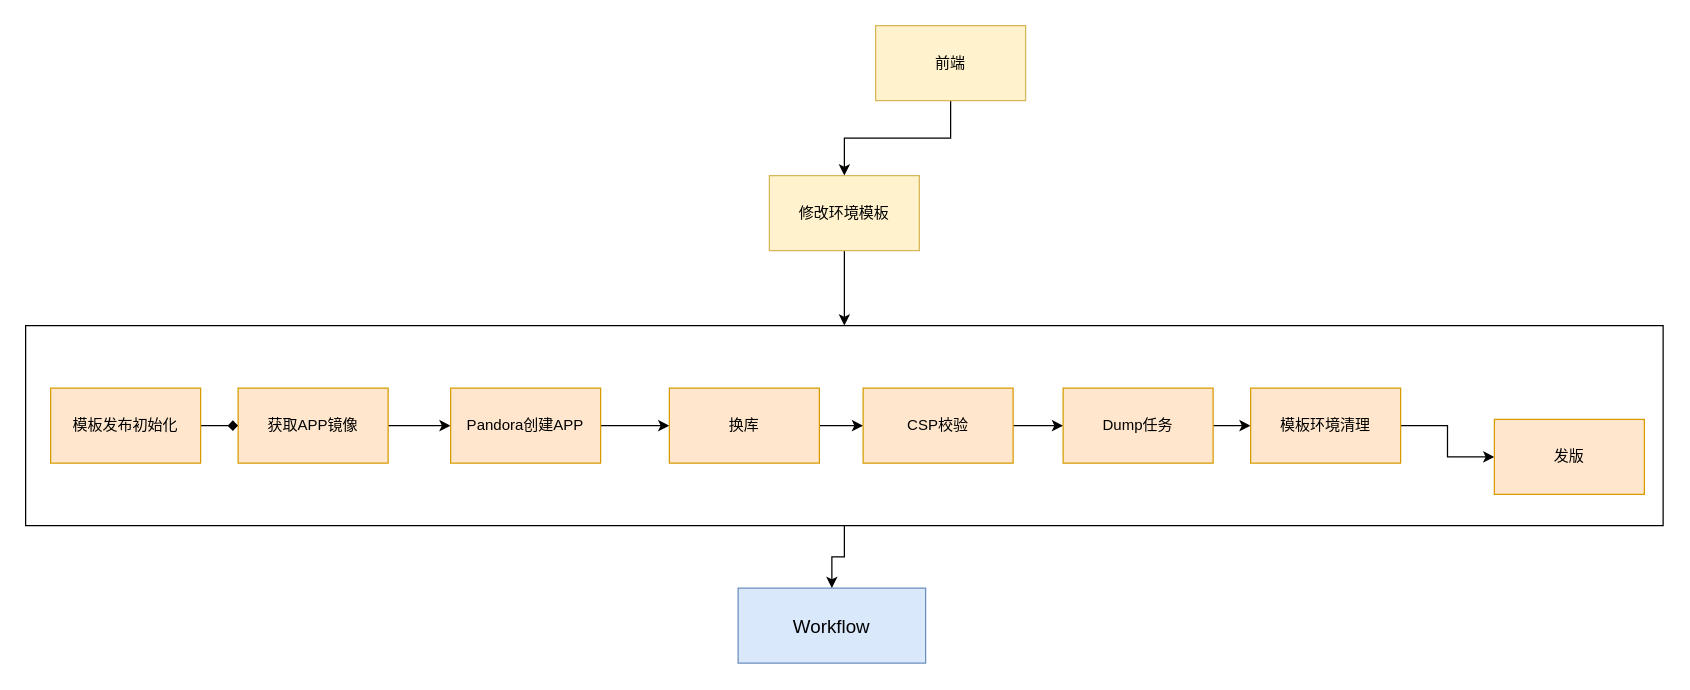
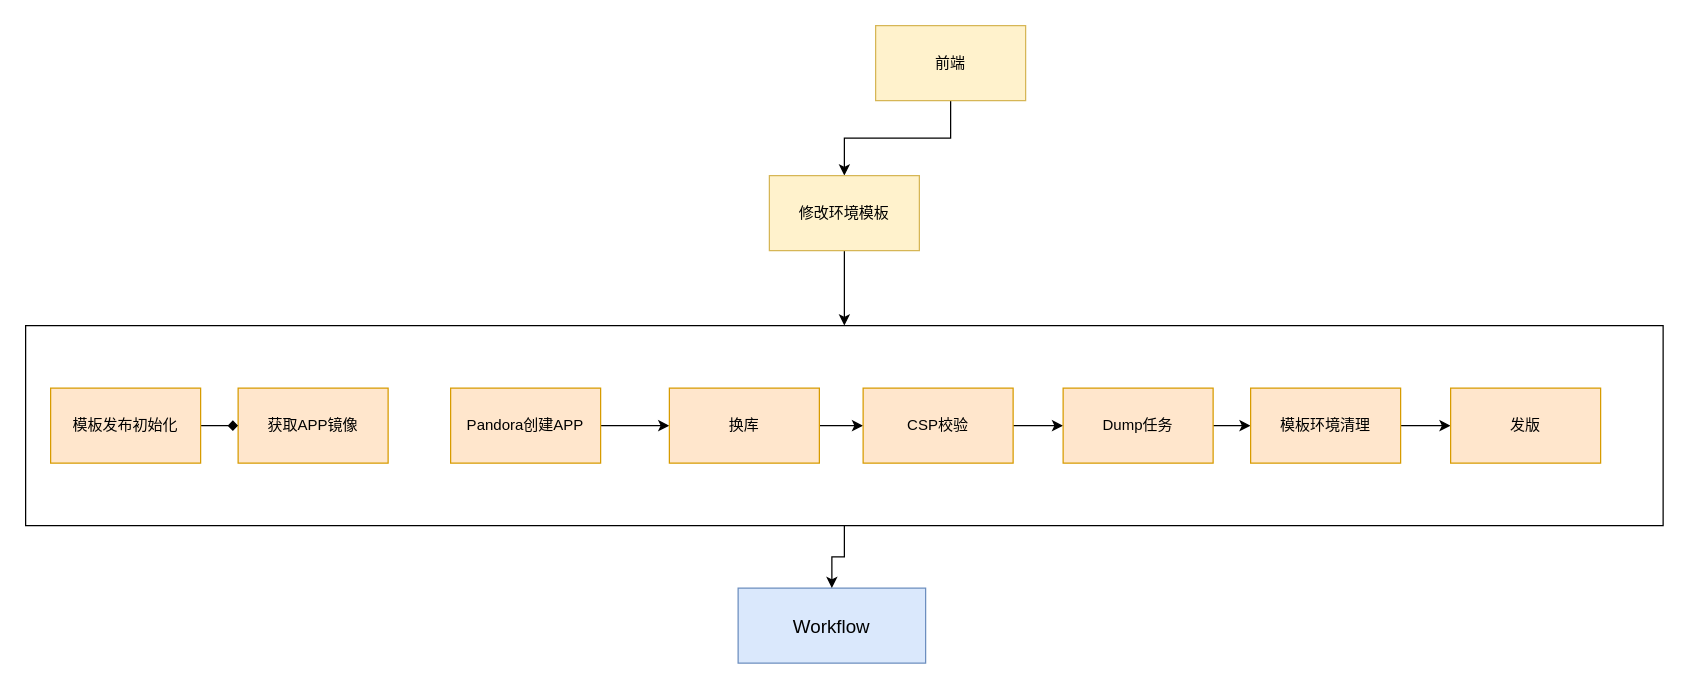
  <mxCell id="0" />
  <mxCell id="1" parent="0" />
  <mxCell id="2" value="&lt;font style=&quot;font-size: 15px;&quot;&gt;Workflow&lt;/font&gt;" style="rounded=0;whiteSpace=wrap;html=1;fillColor=#dae8fc;strokeColor=#6c8ebf;" vertex="1" parent="1"><mxGeometry x="590" y="470" width="150" height="60" as="geometry" /></mxCell>
- <mxCell id="3" value="" style="edgeStyle=orthogonalEdgeStyle;rounded=0;orthogonalLoop=1;jettySize=auto;html=1;" edge="1" parent="1" source="4" target="8"><mxGeometry relative="1" as="geometry" /></mxCell>
  <mxCell id="4" value="获取APP镜像" style="rounded=0;whiteSpace=wrap;html=1;fillColor=#ffe6cc;strokeColor=#d79b00;" vertex="1" parent="1"><mxGeometry x="190" y="310" width="120" height="60" as="geometry" /></mxCell>
  <mxCell id="5" value="" style="edgeStyle=orthogonalEdgeStyle;rounded=0;orthogonalLoop=1;jettySize=auto;html=1;endArrow=diamond;" edge="1" parent="1" source="6" target="4"><mxGeometry relative="1" as="geometry" /></mxCell>
  <mxCell id="6" value="模板发布初始化" style="rounded=0;whiteSpace=wrap;html=1;fillColor=#ffe6cc;strokeColor=#d79b00;" vertex="1" parent="1"><mxGeometry x="40" y="310" width="120" height="60" as="geometry" /></mxCell>
  <mxCell id="7" value="" style="edgeStyle=orthogonalEdgeStyle;rounded=0;orthogonalLoop=1;jettySize=auto;html=1;" edge="1" parent="1" source="8" target="10"><mxGeometry relative="1" as="geometry" /></mxCell>
  <mxCell id="8" value="Pandora创建APP" style="rounded=0;whiteSpace=wrap;html=1;fillColor=#ffe6cc;strokeColor=#d79b00;" vertex="1" parent="1"><mxGeometry x="360" y="310" width="120" height="60" as="geometry" /></mxCell>
  <mxCell id="9" value="" style="edgeStyle=orthogonalEdgeStyle;rounded=0;orthogonalLoop=1;jettySize=auto;html=1;" edge="1" parent="1" source="10" target="12"><mxGeometry relative="1" as="geometry" /></mxCell>
  <mxCell id="10" value="换库" style="rounded=0;whiteSpace=wrap;html=1;fillColor=#ffe6cc;strokeColor=#d79b00;" vertex="1" parent="1"><mxGeometry x="535" y="310" width="120" height="60" as="geometry" /></mxCell>
  <mxCell id="11" value="" style="edgeStyle=orthogonalEdgeStyle;rounded=0;orthogonalLoop=1;jettySize=auto;html=1;" edge="1" parent="1" source="12" target="14"><mxGeometry relative="1" as="geometry" /></mxCell>
  <mxCell id="12" value="CSP校验" style="rounded=0;whiteSpace=wrap;html=1;fillColor=#ffe6cc;strokeColor=#d79b00;" vertex="1" parent="1"><mxGeometry x="690" y="310" width="120" height="60" as="geometry" /></mxCell>
  <mxCell id="13" value="" style="edgeStyle=orthogonalEdgeStyle;rounded=0;orthogonalLoop=1;jettySize=auto;html=1;" edge="1" parent="1" source="14" target="22"><mxGeometry relative="1" as="geometry" /></mxCell>
  <mxCell id="14" value="Dump任务" style="rounded=0;whiteSpace=wrap;html=1;fillColor=#ffe6cc;strokeColor=#d79b00;" vertex="1" parent="1"><mxGeometry x="850" y="310" width="120" height="60" as="geometry" /></mxCell>
  <mxCell id="15" value="" style="edgeStyle=orthogonalEdgeStyle;rounded=0;orthogonalLoop=1;jettySize=auto;html=1;" edge="1" parent="1" source="16" target="2"><mxGeometry relative="1" as="geometry" /></mxCell>
  <mxCell id="16" value="" style="rounded=0;whiteSpace=wrap;html=1;fillColor=none;" vertex="1" parent="1"><mxGeometry x="20" y="260" width="1310" height="160" as="geometry" /></mxCell>
  <mxCell id="17" value="" style="edgeStyle=orthogonalEdgeStyle;rounded=0;orthogonalLoop=1;jettySize=auto;html=1;" edge="1" parent="1" source="18" target="20"><mxGeometry relative="1" as="geometry" /></mxCell>
  <mxCell id="18" value="前端" style="rounded=0;whiteSpace=wrap;html=1;fillColor=#fff2cc;strokeColor=#d6b656;" vertex="1" parent="1"><mxGeometry x="700" y="20" width="120" height="60" as="geometry" /></mxCell>
  <mxCell id="19" value="" style="edgeStyle=orthogonalEdgeStyle;rounded=0;orthogonalLoop=1;jettySize=auto;html=1;" edge="1" parent="1" source="20" target="16"><mxGeometry relative="1" as="geometry" /></mxCell>
  <mxCell id="20" value="修改环境模板" style="rounded=0;whiteSpace=wrap;html=1;fillColor=#fff2cc;strokeColor=#d6b656;" vertex="1" parent="1"><mxGeometry x="615" y="140" width="120" height="60" as="geometry" /></mxCell>
  <mxCell id="21" value="" style="edgeStyle=orthogonalEdgeStyle;rounded=0;orthogonalLoop=1;jettySize=auto;html=1;" edge="1" parent="1" source="22" target="23"><mxGeometry relative="1" as="geometry" /></mxCell>
  <mxCell id="22" value="模板环境清理" style="rounded=0;whiteSpace=wrap;html=1;fillColor=#ffe6cc;strokeColor=#d79b00;" vertex="1" parent="1"><mxGeometry x="1000" y="310" width="120" height="60" as="geometry" /></mxCell>
- <mxCell id="23" value="发版" style="rounded=0;whiteSpace=wrap;html=1;fillColor=#ffe6cc;strokeColor=#d79b00;" vertex="1" parent="1"><mxGeometry x="1195" y="335" width="120" height="60" as="geometry" /></mxCell>
+ <mxCell id="23" value="发版" style="rounded=0;whiteSpace=wrap;html=1;fillColor=#ffe6cc;strokeColor=#d79b00;" vertex="1" parent="1"><mxGeometry x="1160" y="310" width="120" height="60" as="geometry" /></mxCell>
